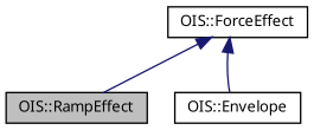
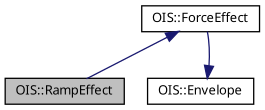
  digraph {
    node [color=black fillcolor=white fontname="FreeSans.ttf" fontsize=10 shape=record style=filled]
    edge [color=midnightblue dir=back fontname="FreeSans.ttf" fontsize=10 labelfontname="FreeSans.ttf" labelfontsize=10 style=solid]
    n1 [fillcolor=grey75 fontcolor=black height=0.2 label="OIS::RampEffect" width=0.4]
    n2 [height=0.2 label="OIS::ForceEffect" width=0.4]
    n3 [height=0.2 label="OIS::Envelope" width=0.4]
    n2 -> n1
-   n2 -> n3
+   n3 -> n2
  }
